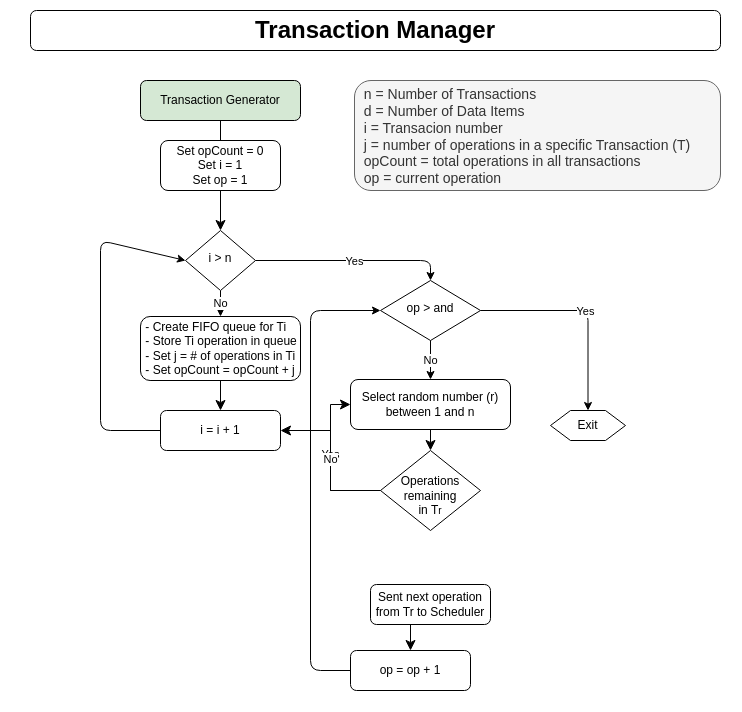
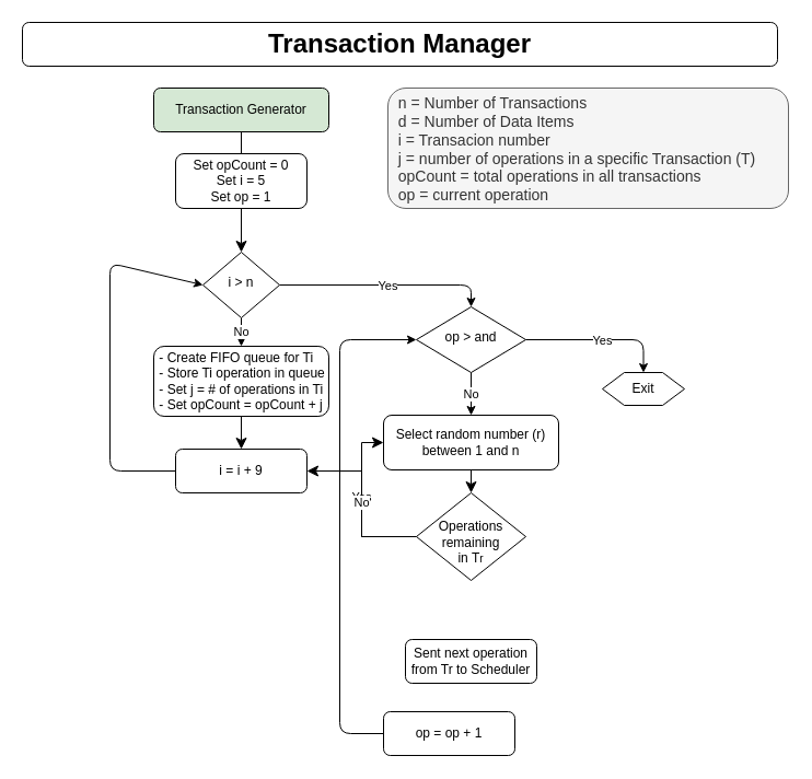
  <mxCell id="0" />
  <mxCell id="1" parent="0" />
  <mxCell id="2" value="" style="rounded=0;html=1;jettySize=auto;orthogonalLoop=1;fontSize=11;endArrow=none;endFill=1;endSize=8;strokeWidth=1;shadow=0;labelBackgroundColor=none;edgeStyle=orthogonalEdgeStyle;entryX=0.5;entryY=0;entryDx=0;entryDy=0;exitX=0.5;exitY=1;exitDx=0;exitDy=0;" parent="1" source="3" target="12" edge="1"><mxGeometry relative="1" as="geometry"><mxPoint x="220" y="130" as="sourcePoint" /></mxGeometry></mxCell>
  <mxCell id="3" value="Transaction Generator" style="rounded=1;whiteSpace=wrap;html=1;fontSize=12;glass=0;strokeWidth=1;shadow=0;fillColor=#d5e8d4;" parent="1" vertex="1"><mxGeometry x="140" y="80" width="160" height="40" as="geometry" /></mxCell>
  <mxCell id="4" value="Yes" style="rounded=0;html=1;jettySize=auto;orthogonalLoop=1;fontSize=11;endArrow=classic;endFill=1;endSize=8;strokeWidth=1;shadow=0;labelBackgroundColor=#ffffff;edgeStyle=orthogonalEdgeStyle;" parent="1" source="6" target="17" edge="1"><mxGeometry x="0.074" relative="1" as="geometry"><mxPoint as="offset" /><mxPoint x="600" y="419" as="targetPoint" /></mxGeometry></mxCell>
  <mxCell id="5" value="No" style="edgeStyle=orthogonalEdgeStyle;rounded=0;html=1;jettySize=auto;orthogonalLoop=1;fontSize=11;endArrow=classic;endFill=1;endSize=8;strokeWidth=1;shadow=0;labelBackgroundColor=#ffffff;exitX=0;exitY=0.5;exitDx=0;exitDy=0;entryX=0;entryY=0.5;entryDx=0;entryDy=0;" parent="1" source="6" target="10" edge="1"><mxGeometry x="0.038" relative="1" as="geometry"><mxPoint as="offset" /><mxPoint x="414" y="649" as="sourcePoint" /><mxPoint x="330" y="579" as="targetPoint" /></mxGeometry></mxCell>
  <mxCell id="6" value="&lt;br&gt;Operations remaining &lt;br&gt;in T&lt;span style=&quot;font-size: 10px&quot;&gt;r&lt;/span&gt;" style="rhombus;whiteSpace=wrap;html=1;shadow=0;fontFamily=Helvetica;fontSize=12;align=center;strokeWidth=1;spacing=6;spacingTop=-4;" parent="1" vertex="1"><mxGeometry x="380" y="450" width="100" height="80" as="geometry" /></mxCell>
  <mxCell id="7" value="Sent next operation from Tr to Scheduler" style="rounded=1;whiteSpace=wrap;html=1;fontSize=12;glass=0;strokeWidth=1;shadow=0;" parent="1" vertex="1"><mxGeometry x="370" y="584" width="120" height="40" as="geometry" /></mxCell>
- <mxCell id="8" value="Transaction Manager" style="rounded=1;whiteSpace=wrap;html=1;fontSize=24;glass=0;strokeWidth=1;shadow=0;fontStyle=1" parent="1" vertex="1"><mxGeometry x="30" y="10" width="690" height="40" as="geometry" /></mxCell>
+ <mxCell id="8" value="Transaction Manager" style="rounded=1;whiteSpace=wrap;html=1;fontSize=24;glass=0;strokeWidth=1;shadow=0;fontStyle=1" parent="1" vertex="1"><mxGeometry x="20" y="20" width="690" height="40" as="geometry" /></mxCell>
  <mxCell id="9" value="&amp;nbsp; n = Number of Transactions&lt;br&gt;&amp;nbsp; d = Number of Data Items&lt;br&gt;&amp;nbsp; i = Transacion number&lt;br&gt;&amp;nbsp; j = number of operations in a specific Transaction (T)&lt;br&gt;&amp;nbsp; opCount = total operations in all transactions&lt;br&gt;&amp;nbsp; op = current operation" style="text;html=1;align=left;verticalAlign=middle;whiteSpace=wrap;rounded=1;fontSize=14;labelBorderColor=none;spacingTop=2;spacingLeft=0;spacingBottom=0;spacingRight=0;spacing=2;perimeterSpacing=0;strokeWidth=1;labelPadding=-1;fillColor=#f5f5f5;strokeColor=#666666;fontColor=#333333;" parent="1" vertex="1"><mxGeometry x="354" y="80" width="366" height="110" as="geometry" /></mxCell>
  <mxCell id="10" value="Select random number (r) between 1 and n" style="rounded=1;whiteSpace=wrap;html=1;fontSize=12;glass=0;strokeWidth=1;shadow=0;" vertex="1" parent="1"><mxGeometry x="350" y="379" width="160" height="50" as="geometry" /></mxCell>
  <mxCell id="11" value="" style="rounded=0;html=1;jettySize=auto;orthogonalLoop=1;fontSize=11;endArrow=classic;endFill=1;endSize=8;strokeWidth=1;shadow=0;labelBackgroundColor=none;edgeStyle=orthogonalEdgeStyle;entryX=0.5;entryY=0;entryDx=0;entryDy=0;exitX=0.5;exitY=1;exitDx=0;exitDy=0;" edge="1" parent="1" source="10" target="6"><mxGeometry relative="1" as="geometry"><mxPoint x="480" y="439" as="sourcePoint" /><mxPoint x="440" y="389" as="targetPoint" /></mxGeometry></mxCell>
- <mxCell id="12" value="Set opCount = 0&lt;br&gt;Set i = 1&lt;br&gt;Set op = 1" style="rounded=1;whiteSpace=wrap;html=1;fontSize=12;glass=0;strokeWidth=1;shadow=0;" vertex="1" parent="1"><mxGeometry x="160" y="140" width="120" height="50" as="geometry" /></mxCell>
+ <mxCell id="12" value="Set opCount = 0&lt;br&gt;Set i = 5&lt;br&gt;Set op = 1" style="rounded=1;whiteSpace=wrap;html=1;fontSize=12;glass=0;strokeWidth=1;shadow=0;" vertex="1" parent="1"><mxGeometry x="160" y="140" width="120" height="50" as="geometry" /></mxCell>
  <mxCell id="13" value="No" style="edgeStyle=orthogonalEdgeStyle;rounded=0;orthogonalLoop=1;jettySize=auto;html=1;exitX=0.5;exitY=1;exitDx=0;exitDy=0;entryX=0.5;entryY=0;entryDx=0;entryDy=0;" edge="1" parent="1" source="14" target="16"><mxGeometry relative="1" as="geometry" /></mxCell>
  <mxCell id="14" value="i &amp;gt; n" style="rhombus;whiteSpace=wrap;html=1;shadow=0;fontFamily=Helvetica;fontSize=12;align=center;strokeWidth=1;spacing=6;spacingTop=-4;" vertex="1" parent="1"><mxGeometry x="185" y="230" width="70" height="60" as="geometry" /></mxCell>
  <mxCell id="15" value="" style="rounded=0;html=1;jettySize=auto;orthogonalLoop=1;fontSize=11;endArrow=classic;endFill=1;endSize=8;strokeWidth=1;shadow=0;labelBackgroundColor=none;edgeStyle=orthogonalEdgeStyle;entryX=0.5;entryY=0;entryDx=0;entryDy=0;" edge="1" parent="1" source="12" target="14"><mxGeometry relative="1" as="geometry"><mxPoint x="290" y="200" as="sourcePoint" /><mxPoint x="230" y="150" as="targetPoint" /></mxGeometry></mxCell>
  <mxCell id="16" value="&amp;nbsp;- Create FIFO queue for Ti&lt;br&gt;&amp;nbsp;- Store Ti operation in queue&lt;br&gt;&amp;nbsp;- Set j = # of operations in Ti&lt;br&gt;&lt;div&gt;&lt;span&gt;&amp;nbsp;- Set opCount = opCount + j&lt;/span&gt;&lt;/div&gt;" style="rounded=1;whiteSpace=wrap;html=1;fontSize=12;glass=0;strokeWidth=1;shadow=0;align=left;" vertex="1" parent="1"><mxGeometry x="140" y="316" width="160" height="64" as="geometry" /></mxCell>
- <mxCell id="17" value="i = i + 1" style="rounded=1;whiteSpace=wrap;html=1;fontSize=12;glass=0;strokeWidth=1;shadow=0;" vertex="1" parent="1"><mxGeometry x="160" y="410" width="120" height="40" as="geometry" /></mxCell>
+ <mxCell id="17" value="i = i + 9" style="rounded=1;whiteSpace=wrap;html=1;fontSize=12;glass=0;strokeWidth=1;shadow=0;" vertex="1" parent="1"><mxGeometry x="160" y="410" width="120" height="40" as="geometry" /></mxCell>
  <mxCell id="18" value="" style="rounded=0;html=1;jettySize=auto;orthogonalLoop=1;fontSize=11;endArrow=classic;endFill=1;endSize=8;strokeWidth=1;shadow=0;labelBackgroundColor=none;edgeStyle=orthogonalEdgeStyle;entryX=0.5;entryY=0;entryDx=0;entryDy=0;" edge="1" parent="1" target="17"><mxGeometry relative="1" as="geometry"><mxPoint x="220" y="380" as="sourcePoint" /><mxPoint x="230" y="220" as="targetPoint" /></mxGeometry></mxCell>
  <mxCell id="19" value="" style="endArrow=classic;html=1;fontSize=24;exitX=0;exitY=0.5;exitDx=0;exitDy=0;entryX=0;entryY=0.5;entryDx=0;entryDy=0;" edge="1" parent="1" source="17" target="14"><mxGeometry width="50" height="50" relative="1" as="geometry"><mxPoint x="10" y="445" as="sourcePoint" /><mxPoint x="0" y="185" as="targetPoint" /><Array as="points"><mxPoint x="100" y="430" /><mxPoint x="100" y="240" /></Array></mxGeometry></mxCell>
  <mxCell id="20" value="op &amp;gt; and" style="rhombus;whiteSpace=wrap;html=1;shadow=0;fontFamily=Helvetica;fontSize=12;align=center;strokeWidth=1;spacing=6;spacingTop=-4;" vertex="1" parent="1"><mxGeometry x="380" y="280" width="100" height="60" as="geometry" /></mxCell>
  <mxCell id="21" value="" style="endArrow=classic;html=1;edgeStyle=orthogonalEdgeStyle;exitX=1;exitY=0.5;exitDx=0;exitDy=0;entryX=0.5;entryY=0;entryDx=0;entryDy=0;" edge="1" parent="1" source="14" target="20"><mxGeometry relative="1" as="geometry"><mxPoint x="300" y="270" as="sourcePoint" /><mxPoint x="400" y="270" as="targetPoint" /></mxGeometry></mxCell>
  <mxCell id="22" value="Yes" style="edgeLabel;resizable=0;html=1;align=center;verticalAlign=middle;" connectable="0" vertex="1" parent="21"><mxGeometry relative="1" as="geometry" /></mxCell>
  <mxCell id="23" value="No" style="edgeStyle=orthogonalEdgeStyle;rounded=0;orthogonalLoop=1;jettySize=auto;html=1;exitX=0.5;exitY=1;exitDx=0;exitDy=0;entryX=0.5;entryY=0;entryDx=0;entryDy=0;" edge="1" parent="1" source="20" target="10"><mxGeometry relative="1" as="geometry"><mxPoint x="430" y="359" as="sourcePoint" /><mxPoint x="230" y="345" as="targetPoint" /></mxGeometry></mxCell>
  <mxCell id="24" value="op = op + 1" style="rounded=1;whiteSpace=wrap;html=1;fontSize=12;glass=0;strokeWidth=1;shadow=0;" vertex="1" parent="1"><mxGeometry x="350" y="650" width="120" height="40" as="geometry" /></mxCell>
- <mxCell id="25" value="" style="rounded=0;html=1;jettySize=auto;orthogonalLoop=1;fontSize=11;endArrow=classic;endFill=1;endSize=8;strokeWidth=1;shadow=0;labelBackgroundColor=none;edgeStyle=orthogonalEdgeStyle;entryX=0.5;entryY=0;entryDx=0;entryDy=0;exitX=0.5;exitY=1;exitDx=0;exitDy=0;" edge="1" parent="1" source="7" target="24"><mxGeometry relative="1" as="geometry"><mxPoint x="230" y="390" as="sourcePoint" /><mxPoint x="230" y="420" as="targetPoint" /></mxGeometry></mxCell>
  <mxCell id="26" value="" style="endArrow=classic;html=1;fontSize=24;exitX=0;exitY=0.5;exitDx=0;exitDy=0;entryX=0;entryY=0.5;entryDx=0;entryDy=0;" edge="1" parent="1" source="24" target="20"><mxGeometry width="50" height="50" relative="1" as="geometry"><mxPoint x="275" y="660" as="sourcePoint" /><mxPoint x="300" y="470" as="targetPoint" /><Array as="points"><mxPoint x="310" y="670" /><mxPoint x="310" y="310" /></Array></mxGeometry></mxCell>
- <mxCell id="27" value="Exit" style="shape=hexagon;perimeter=hexagonPerimeter2;whiteSpace=wrap;html=1;fixedSize=1;align=center;" vertex="1" parent="1"><mxGeometry x="550" y="410" width="75" height="30" as="geometry" /></mxCell>
+ <mxCell id="27" value="Exit" style="shape=hexagon;perimeter=hexagonPerimeter2;whiteSpace=wrap;html=1;fixedSize=1;align=center;" vertex="1" parent="1"><mxGeometry x="550" y="340" width="75" height="30" as="geometry" /></mxCell>
  <mxCell id="28" value="" style="endArrow=classic;html=1;edgeStyle=orthogonalEdgeStyle;exitX=1;exitY=0.5;exitDx=0;exitDy=0;entryX=0.5;entryY=0;entryDx=0;entryDy=0;" edge="1" parent="1" source="20" target="27"><mxGeometry relative="1" as="geometry"><mxPoint x="265" y="250" as="sourcePoint" /><mxPoint x="440" y="290" as="targetPoint" /></mxGeometry></mxCell>
  <mxCell id="29" value="Yes" style="edgeLabel;resizable=0;html=1;align=center;verticalAlign=middle;" connectable="0" vertex="1" parent="28"><mxGeometry relative="1" as="geometry" /></mxCell>
